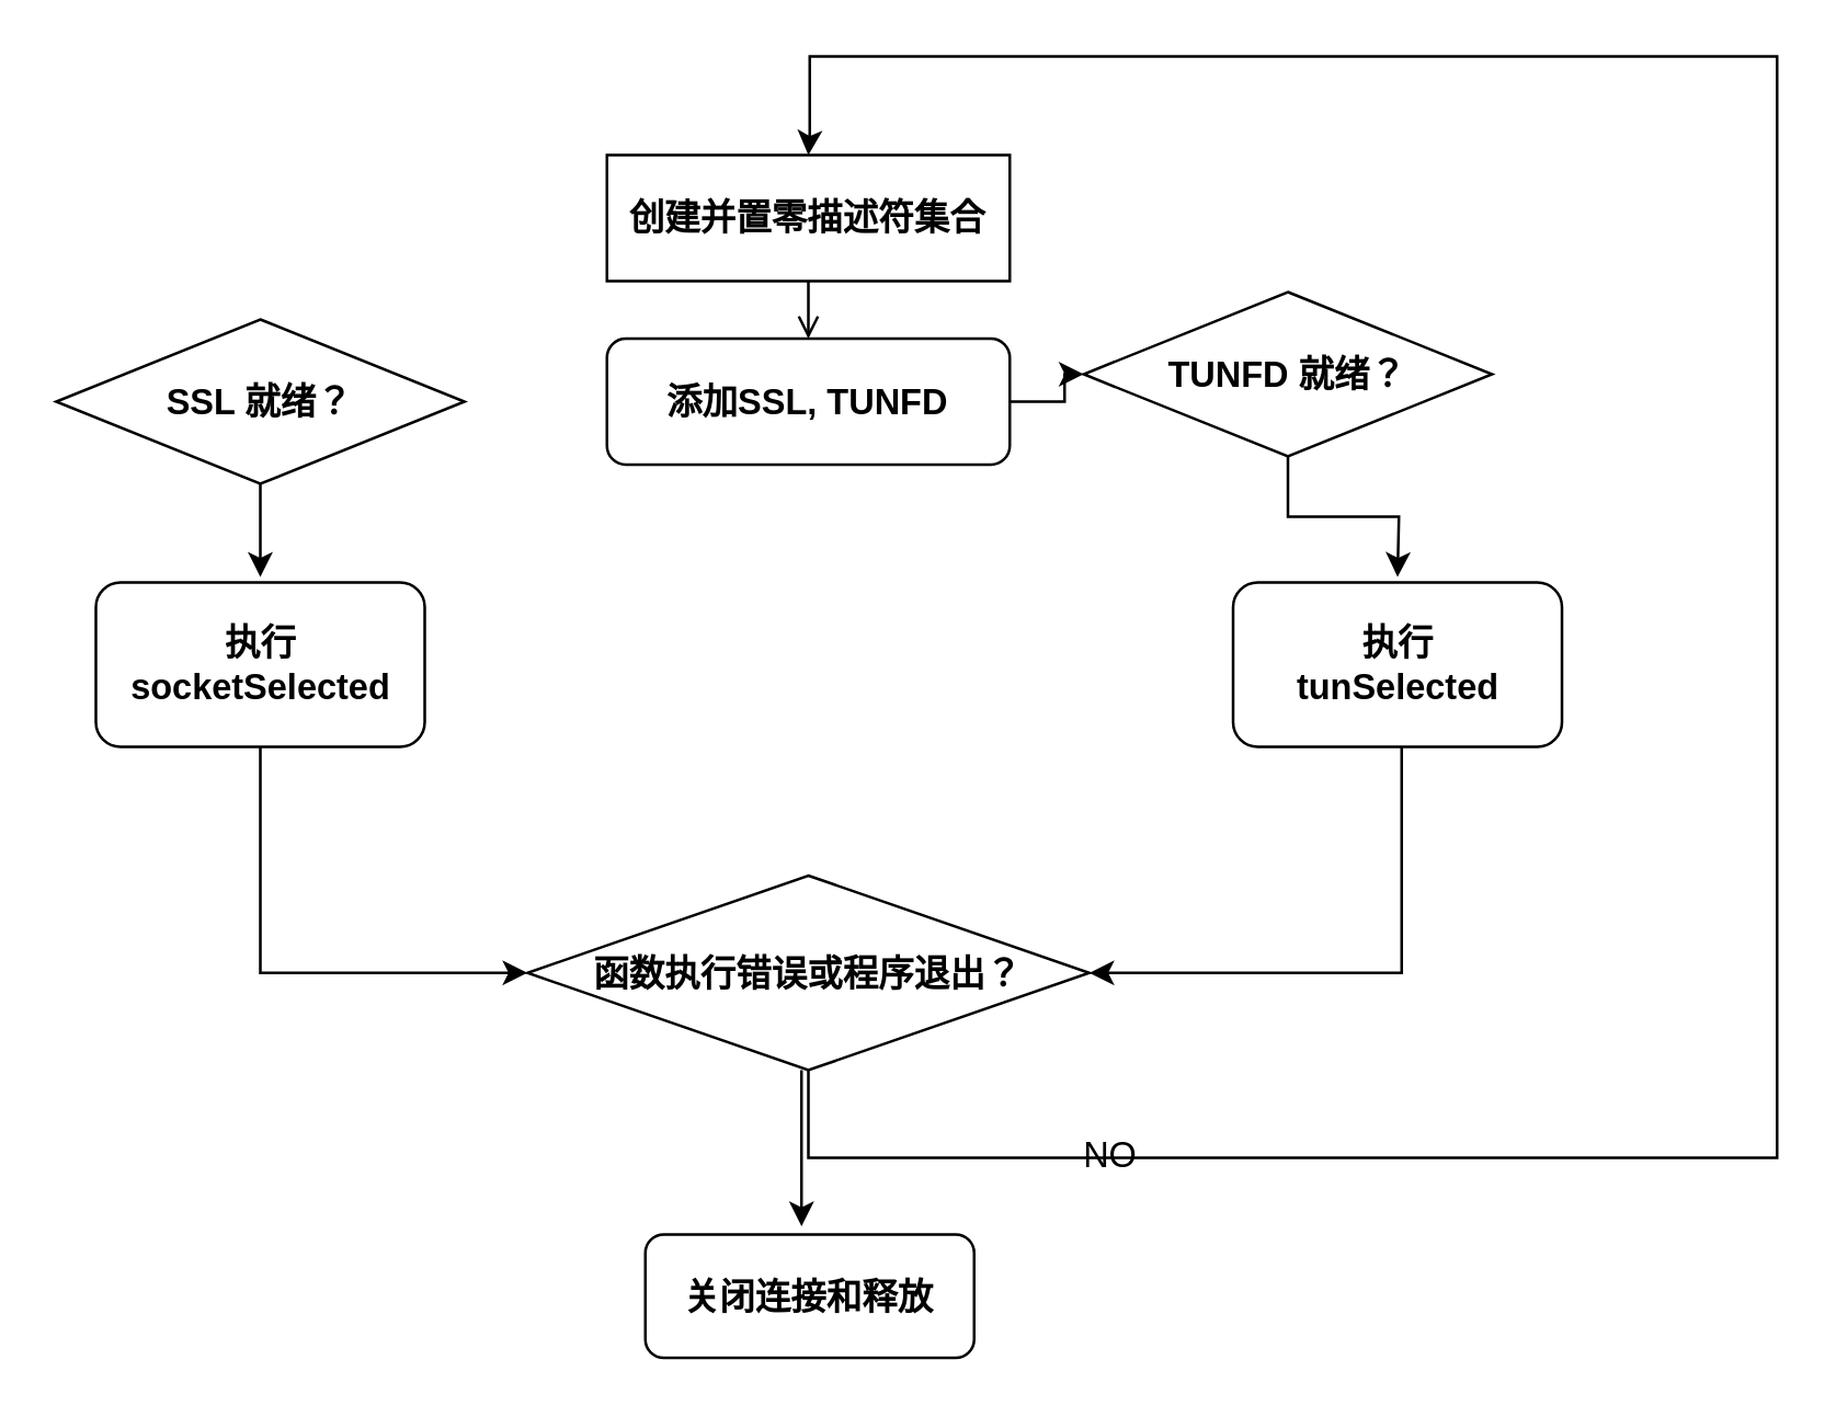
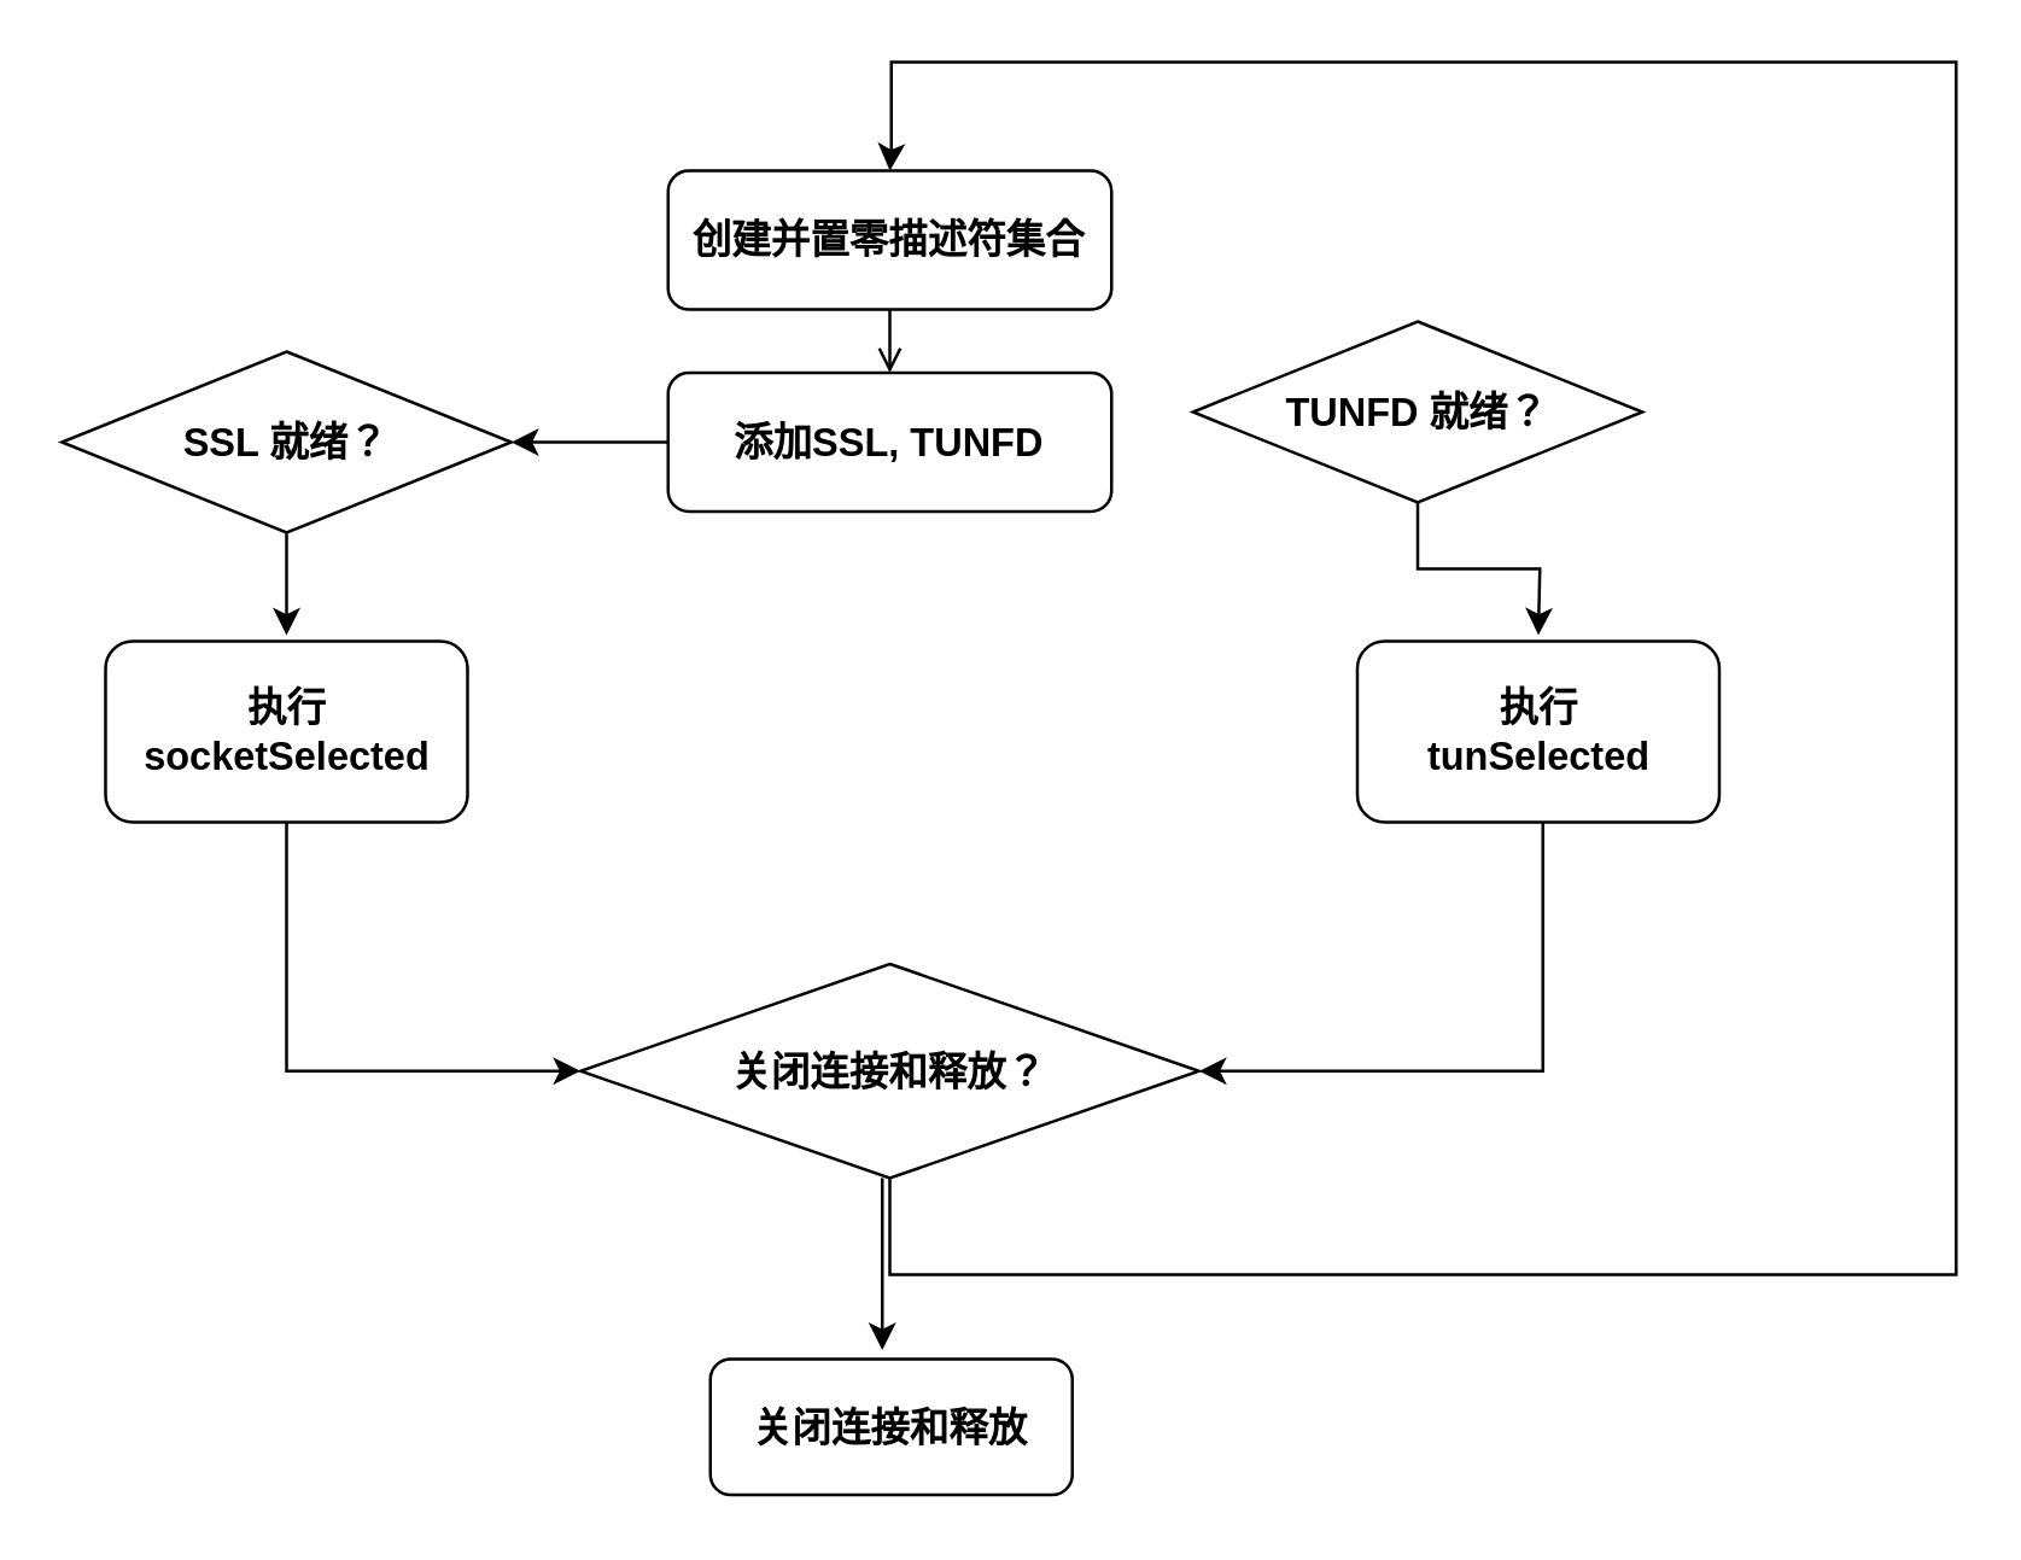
  <mxCell id="0" />
  <mxCell id="1" parent="0" />
  <mxCell id="2" value="" style="edgeStyle=orthogonalEdgeStyle;rounded=0;orthogonalLoop=1;jettySize=auto;html=1;fontSize=13;endArrow=open;" edge="1" parent="1" source="3" target="6"><mxGeometry relative="1" as="geometry" /></mxCell>
- <mxCell id="3" value="创建并置零描述符集合" style="whiteSpace=wrap;html=1;fontStyle=1;fontSize=13;rounded=0;" vertex="1" parent="1"><mxGeometry x="221" y="56" width="147" height="46" as="geometry" /></mxCell>
- <mxCell id="5" value="" style="edgeStyle=orthogonalEdgeStyle;rounded=0;orthogonalLoop=1;jettySize=auto;html=1;fontSize=13;" edge="1" parent="1" source="6" target="12"><mxGeometry relative="1" as="geometry" /></mxCell>
+ <mxCell id="3" value="创建并置零描述符集合" style="rounded=1;whiteSpace=wrap;html=1;fontStyle=1;fontSize=13;" vertex="1" parent="1"><mxGeometry x="221" y="56" width="147" height="46" as="geometry" /></mxCell>
+ <mxCell id="4" value="" style="edgeStyle=orthogonalEdgeStyle;rounded=0;orthogonalLoop=1;jettySize=auto;html=1;fontSize=13;" edge="1" parent="1" source="6" target="8"><mxGeometry relative="1" as="geometry" /></mxCell>
  <mxCell id="6" value="添加SSL, TUNFD" style="rounded=1;whiteSpace=wrap;html=1;fontStyle=1;fontSize=13;" vertex="1" parent="1"><mxGeometry x="221" y="123" width="147" height="46" as="geometry" /></mxCell>
  <mxCell id="7" value="" style="edgeStyle=orthogonalEdgeStyle;rounded=0;orthogonalLoop=1;jettySize=auto;html=1;fontSize=13;" edge="1" parent="1" source="8"><mxGeometry relative="1" as="geometry"><mxPoint x="94.5" y="210" as="targetPoint" /></mxGeometry></mxCell>
  <mxCell id="8" value="SSL 就绪？" style="rhombus;whiteSpace=wrap;html=1;fontSize=13;fontStyle=1" vertex="1" parent="1"><mxGeometry x="20" y="116" width="149" height="60" as="geometry" /></mxCell>
  <mxCell id="9" style="edgeStyle=orthogonalEdgeStyle;rounded=0;orthogonalLoop=1;jettySize=auto;html=1;fontSize=13;entryX=0;entryY=0.5;entryDx=0;entryDy=0;" edge="1" parent="1" source="10" target="15"><mxGeometry relative="1" as="geometry"><mxPoint x="94.5" y="357" as="targetPoint" /><Array as="points"><mxPoint x="95" y="355" /></Array></mxGeometry></mxCell>
  <mxCell id="10" value="执行socketSelected" style="rounded=1;whiteSpace=wrap;html=1;fontSize=13;fontStyle=1" vertex="1" parent="1"><mxGeometry x="34.5" y="212" width="120" height="60" as="geometry" /></mxCell>
  <mxCell id="11" value="" style="edgeStyle=orthogonalEdgeStyle;rounded=0;orthogonalLoop=1;jettySize=auto;html=1;fontSize=13;" edge="1" parent="1" source="12"><mxGeometry relative="1" as="geometry"><mxPoint x="509.5" y="210" as="targetPoint" /></mxGeometry></mxCell>
  <mxCell id="12" value="TUNFD 就绪？" style="rhombus;whiteSpace=wrap;html=1;fontSize=13;fontStyle=1" vertex="1" parent="1"><mxGeometry x="395" y="106" width="149" height="60" as="geometry" /></mxCell>
  <mxCell id="13" value="执行&lt;br&gt;tunSelected" style="rounded=1;whiteSpace=wrap;html=1;fontSize=13;fontStyle=1" vertex="1" parent="1"><mxGeometry x="449.5" y="212" width="120" height="60" as="geometry" /></mxCell>
  <mxCell id="14" style="edgeStyle=orthogonalEdgeStyle;rounded=0;orthogonalLoop=1;jettySize=auto;html=1;fontSize=13;entryX=0.5;entryY=0;entryDx=0;entryDy=0;" edge="1" parent="1" source="15" target="3"><mxGeometry relative="1" as="geometry"><mxPoint x="289" y="48" as="targetPoint" /><Array as="points"><mxPoint x="295" y="422" /><mxPoint x="648" y="422" /><mxPoint x="648" y="20" /><mxPoint x="295" y="20" /><mxPoint x="295" y="48" /></Array></mxGeometry></mxCell>
- <mxCell id="15" value="函数执行错误或程序退出？" style="rhombus;whiteSpace=wrap;html=1;fontSize=13;fontStyle=1" vertex="1" parent="1"><mxGeometry x="192" y="319" width="205" height="71" as="geometry" /></mxCell>
+ <mxCell id="15" value="关闭连接和释放？" style="rhombus;whiteSpace=wrap;html=1;fontSize=13;fontStyle=1" vertex="1" parent="1"><mxGeometry x="192" y="319" width="205" height="71" as="geometry" /></mxCell>
  <mxCell id="16" style="edgeStyle=orthogonalEdgeStyle;rounded=0;orthogonalLoop=1;jettySize=auto;html=1;fontSize=13;entryX=1;entryY=0.5;entryDx=0;entryDy=0;" edge="1" parent="1" target="15"><mxGeometry relative="1" as="geometry"><mxPoint x="608.5" y="354.5" as="targetPoint" /><mxPoint x="511" y="272" as="sourcePoint" /><Array as="points"><mxPoint x="511" y="355" /></Array></mxGeometry></mxCell>
- <mxCell id="17" value="NO" style="text;html=1;strokeColor=none;fillColor=none;align=center;verticalAlign=middle;whiteSpace=wrap;rounded=0;fontSize=13;" vertex="1" parent="1"><mxGeometry x="375" y="406" width="60" height="30" as="geometry" /></mxCell>
  <mxCell id="18" value="" style="endArrow=classic;html=1;rounded=0;fontSize=13;" edge="1" parent="1"><mxGeometry width="50" height="50" relative="1" as="geometry"><mxPoint x="292" y="390" as="sourcePoint" /><mxPoint x="292" y="447" as="targetPoint" /></mxGeometry></mxCell>
  <mxCell id="19" value="关闭连接和释放" style="rounded=1;whiteSpace=wrap;html=1;fontSize=13;fontStyle=1" vertex="1" parent="1"><mxGeometry x="235" y="450" width="120" height="45" as="geometry" /></mxCell>
